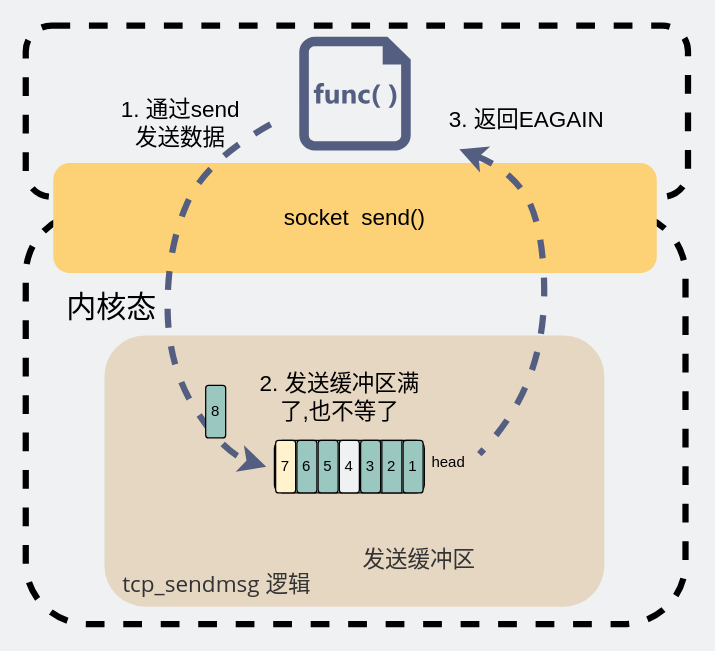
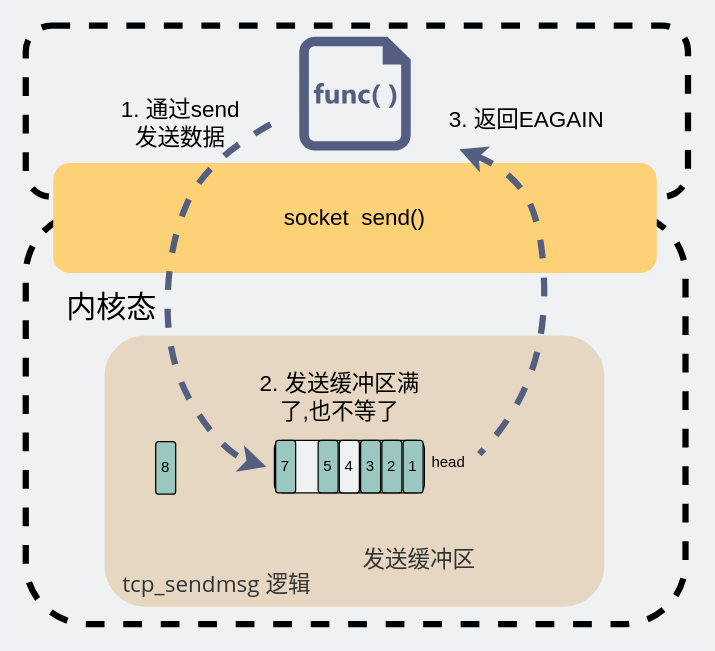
  <mxCell id="0" />
  <mxCell id="1" parent="0" />
  <mxCell id="2" value="" style="rounded=1;whiteSpace=wrap;html=1;dashed=1;strokeWidth=5;fillColor=none;" parent="1" vertex="1"><mxGeometry x="20" y="170" width="528" height="329" as="geometry" /></mxCell>
  <mxCell id="3" value="" style="rounded=1;whiteSpace=wrap;html=1;strokeColor=none;fontSize=18;labelBackgroundColor=none;fillColor=#E6D7C2;" parent="1" vertex="1"><mxGeometry x="83" y="268" width="400" height="217" as="geometry" /></mxCell>
  <mxCell id="4" value="" style="rounded=1;whiteSpace=wrap;html=1;fillColor=#EFF1F3;" parent="1" vertex="1"><mxGeometry x="219" y="352" width="120" height="42" as="geometry" /></mxCell>
  <mxCell id="5" value="" style="rounded=1;whiteSpace=wrap;html=1;dashed=1;strokeWidth=5;fillColor=none;" parent="1" vertex="1"><mxGeometry x="20" y="20" width="530" height="137" as="geometry" /></mxCell>
  <mxCell id="6" value="&lt;font style=&quot;font-size: 18px&quot;&gt;socket&amp;nbsp; send()&lt;/font&gt;" style="rounded=1;whiteSpace=wrap;html=1;strokeColor=none;labelBackgroundColor=none;fillColor=#FDD276;" parent="1" vertex="1"><mxGeometry x="42" y="130" width="483" height="88" as="geometry" /></mxCell>
  <mxCell id="7" value="&lt;font style=&quot;font-size: 24px&quot;&gt;内核态&lt;/font&gt;" style="text;html=1;strokeColor=none;align=center;verticalAlign=middle;whiteSpace=wrap;rounded=0;dashed=1;labelBackgroundColor=none;" parent="1" vertex="1"><mxGeometry x="38.25" y="236" width="102" height="20" as="geometry" /></mxCell>
  <mxCell id="8" value="" style="aspect=fixed;pointerEvents=1;shadow=0;dashed=0;html=1;strokeColor=none;labelPosition=center;verticalLabelPosition=bottom;verticalAlign=top;align=center;shape=mxgraph.mscae.enterprise.code_file;fillColor=#535E80;" parent="1" vertex="1"><mxGeometry x="238.91" y="29" width="89.18" height="91" as="geometry" /></mxCell>
  <mxCell id="9" value="&lt;font color=&quot;#333333&quot; face=&quot;open sans, clear sans, helvetica neue, helvetica, arial, sans-serif&quot;&gt;&lt;span style=&quot;font-size: 18px&quot;&gt;tcp_sendmsg 逻辑&lt;/span&gt;&lt;/font&gt;" style="text;html=1;strokeColor=none;fillColor=none;align=center;verticalAlign=middle;whiteSpace=wrap;rounded=0;" parent="1" vertex="1"><mxGeometry x="95" y="443" width="156" height="48" as="geometry" /></mxCell>
  <mxCell id="10" value="&lt;font color=&quot;#333333&quot; face=&quot;open sans, clear sans, helvetica neue, helvetica, arial, sans-serif&quot;&gt;&lt;span style=&quot;font-size: 18px&quot;&gt;发送缓冲区&lt;/span&gt;&lt;/font&gt;" style="text;html=1;strokeColor=none;fillColor=none;align=center;verticalAlign=middle;whiteSpace=wrap;rounded=0;" parent="1" vertex="1"><mxGeometry x="280" y="425" width="110" height="43" as="geometry" /></mxCell>
- <mxCell id="11" value="2" style="whiteSpace=wrap;html=1;fillColor=#9AC7BF;rounded=0;" parent="1" vertex="1"><mxGeometry x="305" y="352" width="16" height="42" as="geometry" /></mxCell>
+ <mxCell id="11" value="2" style="rounded=1;whiteSpace=wrap;html=1;fillColor=#9AC7BF;" parent="1" vertex="1"><mxGeometry x="305" y="352" width="16" height="42" as="geometry" /></mxCell>
  <mxCell id="12" value="3" style="rounded=1;whiteSpace=wrap;html=1;fillColor=#9AC7BF;" parent="1" vertex="1"><mxGeometry x="288" y="352" width="16" height="42" as="geometry" /></mxCell>
  <mxCell id="13" value="4" style="rounded=1;whiteSpace=wrap;html=1;fillColor=#eff1f3;" parent="1" vertex="1"><mxGeometry x="271" y="352" width="16" height="42" as="geometry" /></mxCell>
  <mxCell id="14" value="" style="curved=1;endArrow=classic;html=1;strokeColor=#535E80;strokeWidth=5;dashed=1;exitX=1;exitY=0.5;exitDx=0;exitDy=0;" parent="1" source="15" edge="1"><mxGeometry width="50" height="50" relative="1" as="geometry"><mxPoint x="187.5" y="112" as="sourcePoint" /><mxPoint x="212.5" y="373" as="targetPoint" /><Array as="points"><mxPoint x="164.5" y="127.5" /><mxPoint x="133.5" y="197.5" /><mxPoint x="133.5" y="292.5" /><mxPoint x="178.5" y="362.5" /></Array></mxGeometry></mxCell>
  <mxCell id="15" value="&lt;font style=&quot;font-size: 18px&quot;&gt;1. 通过send &lt;br&gt;发送数据&lt;/font&gt;" style="text;html=1;strokeColor=none;fillColor=none;align=center;verticalAlign=middle;whiteSpace=wrap;rounded=0;" parent="1" vertex="1"><mxGeometry x="72" y="75" width="144" height="48" as="geometry" /></mxCell>
  <mxCell id="16" value="&lt;font style=&quot;font-size: 18px&quot;&gt;2. 发送缓冲区满了,也不等了&lt;/font&gt;" style="text;html=1;strokeColor=none;fillColor=none;align=center;verticalAlign=middle;whiteSpace=wrap;rounded=0;" parent="1" vertex="1"><mxGeometry x="197" y="294" width="149" height="48" as="geometry" /></mxCell>
  <mxCell id="17" value="head" style="text;html=1;strokeColor=none;fillColor=none;align=center;verticalAlign=middle;whiteSpace=wrap;rounded=0;" parent="1" vertex="1"><mxGeometry x="341" y="360" width="35" height="20" as="geometry" /></mxCell>
- <mxCell id="18" value="8" style="rounded=1;whiteSpace=wrap;html=1;fillColor=#9AC7BF;" parent="1" vertex="1"><mxGeometry x="164" y="308" width="16" height="42" as="geometry" /></mxCell>
+ <mxCell id="18" value="8" style="rounded=1;whiteSpace=wrap;html=1;fillColor=#9AC7BF;" parent="1" vertex="1"><mxGeometry x="124" y="353" width="16" height="42" as="geometry" /></mxCell>
  <mxCell id="19" value="5" style="rounded=1;whiteSpace=wrap;html=1;fillColor=#9AC7BF;" parent="1" vertex="1"><mxGeometry x="254" y="352" width="16" height="42" as="geometry" /></mxCell>
- <mxCell id="20" value="6" style="rounded=1;whiteSpace=wrap;html=1;fillColor=#9AC7BF;" parent="1" vertex="1"><mxGeometry x="237" y="352" width="16" height="42" as="geometry" /></mxCell>
- <mxCell id="21" value="7" style="rounded=1;whiteSpace=wrap;html=1;fillColor=#fff2cc;" parent="1" vertex="1"><mxGeometry x="220" y="352" width="16" height="42" as="geometry" /></mxCell>
+ <mxCell id="21" value="7" style="rounded=1;whiteSpace=wrap;html=1;fillColor=#9AC7BF;" parent="1" vertex="1"><mxGeometry x="220" y="352" width="16" height="42" as="geometry" /></mxCell>
  <mxCell id="22" value="1" style="rounded=1;whiteSpace=wrap;html=1;fillColor=#9AC7BF;" parent="1" vertex="1"><mxGeometry x="322" y="352" width="16" height="42" as="geometry" /></mxCell>
  <mxCell id="23" value="&lt;font style=&quot;font-size: 18px&quot;&gt;3. 返回EAGAIN&lt;/font&gt;" style="text;html=1;strokeColor=none;fillColor=none;align=center;verticalAlign=middle;whiteSpace=wrap;rounded=0;" parent="1" vertex="1"><mxGeometry x="349" y="72" width="144" height="48" as="geometry" /></mxCell>
  <mxCell id="24" value="" style="curved=1;endArrow=none;html=1;strokeColor=#535E80;strokeWidth=5;dashed=1;startArrow=classic;startFill=1;endFill=0;" parent="1" edge="1"><mxGeometry width="50" height="50" relative="1" as="geometry"><mxPoint x="367" y="119" as="sourcePoint" /><mxPoint x="383" y="363" as="targetPoint" /><Array as="points"><mxPoint x="405" y="134" /><mxPoint x="432" y="173" /><mxPoint x="437" y="262" /><mxPoint x="412" y="333" /></Array></mxGeometry></mxCell>
